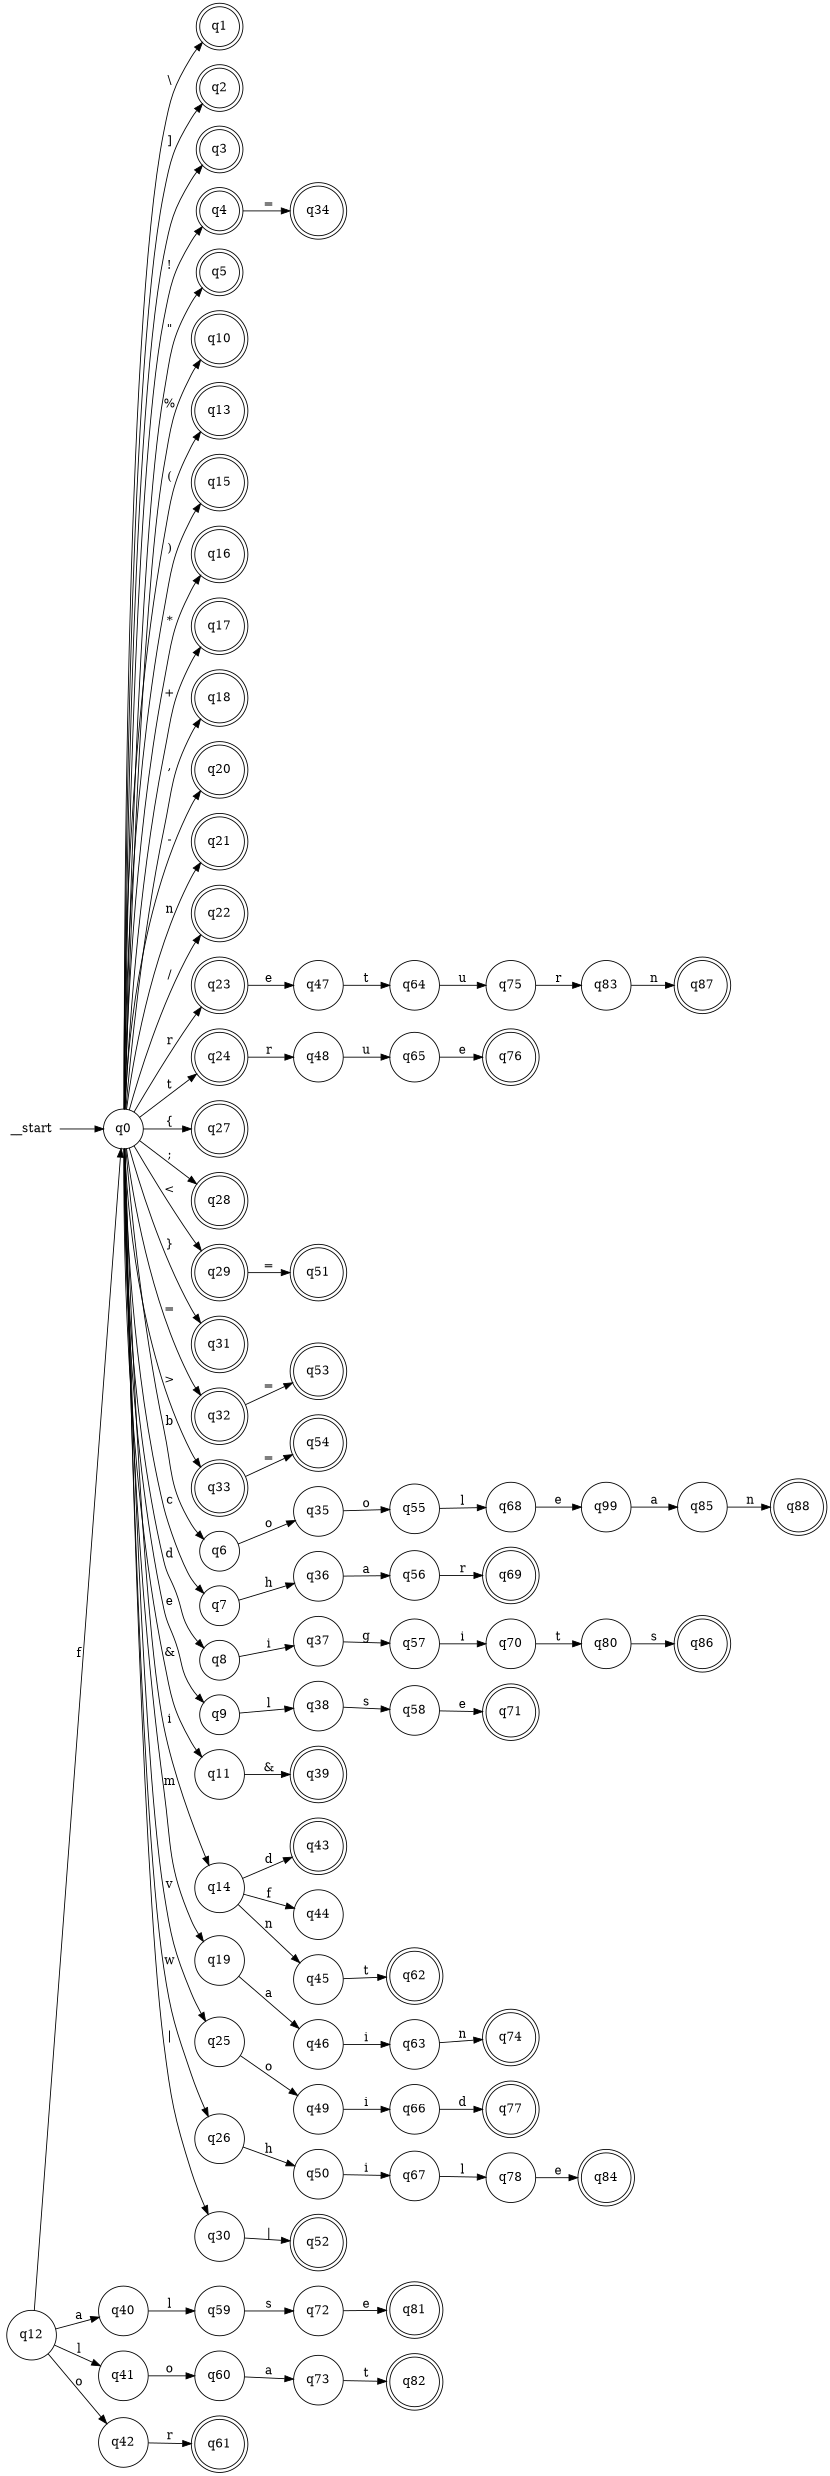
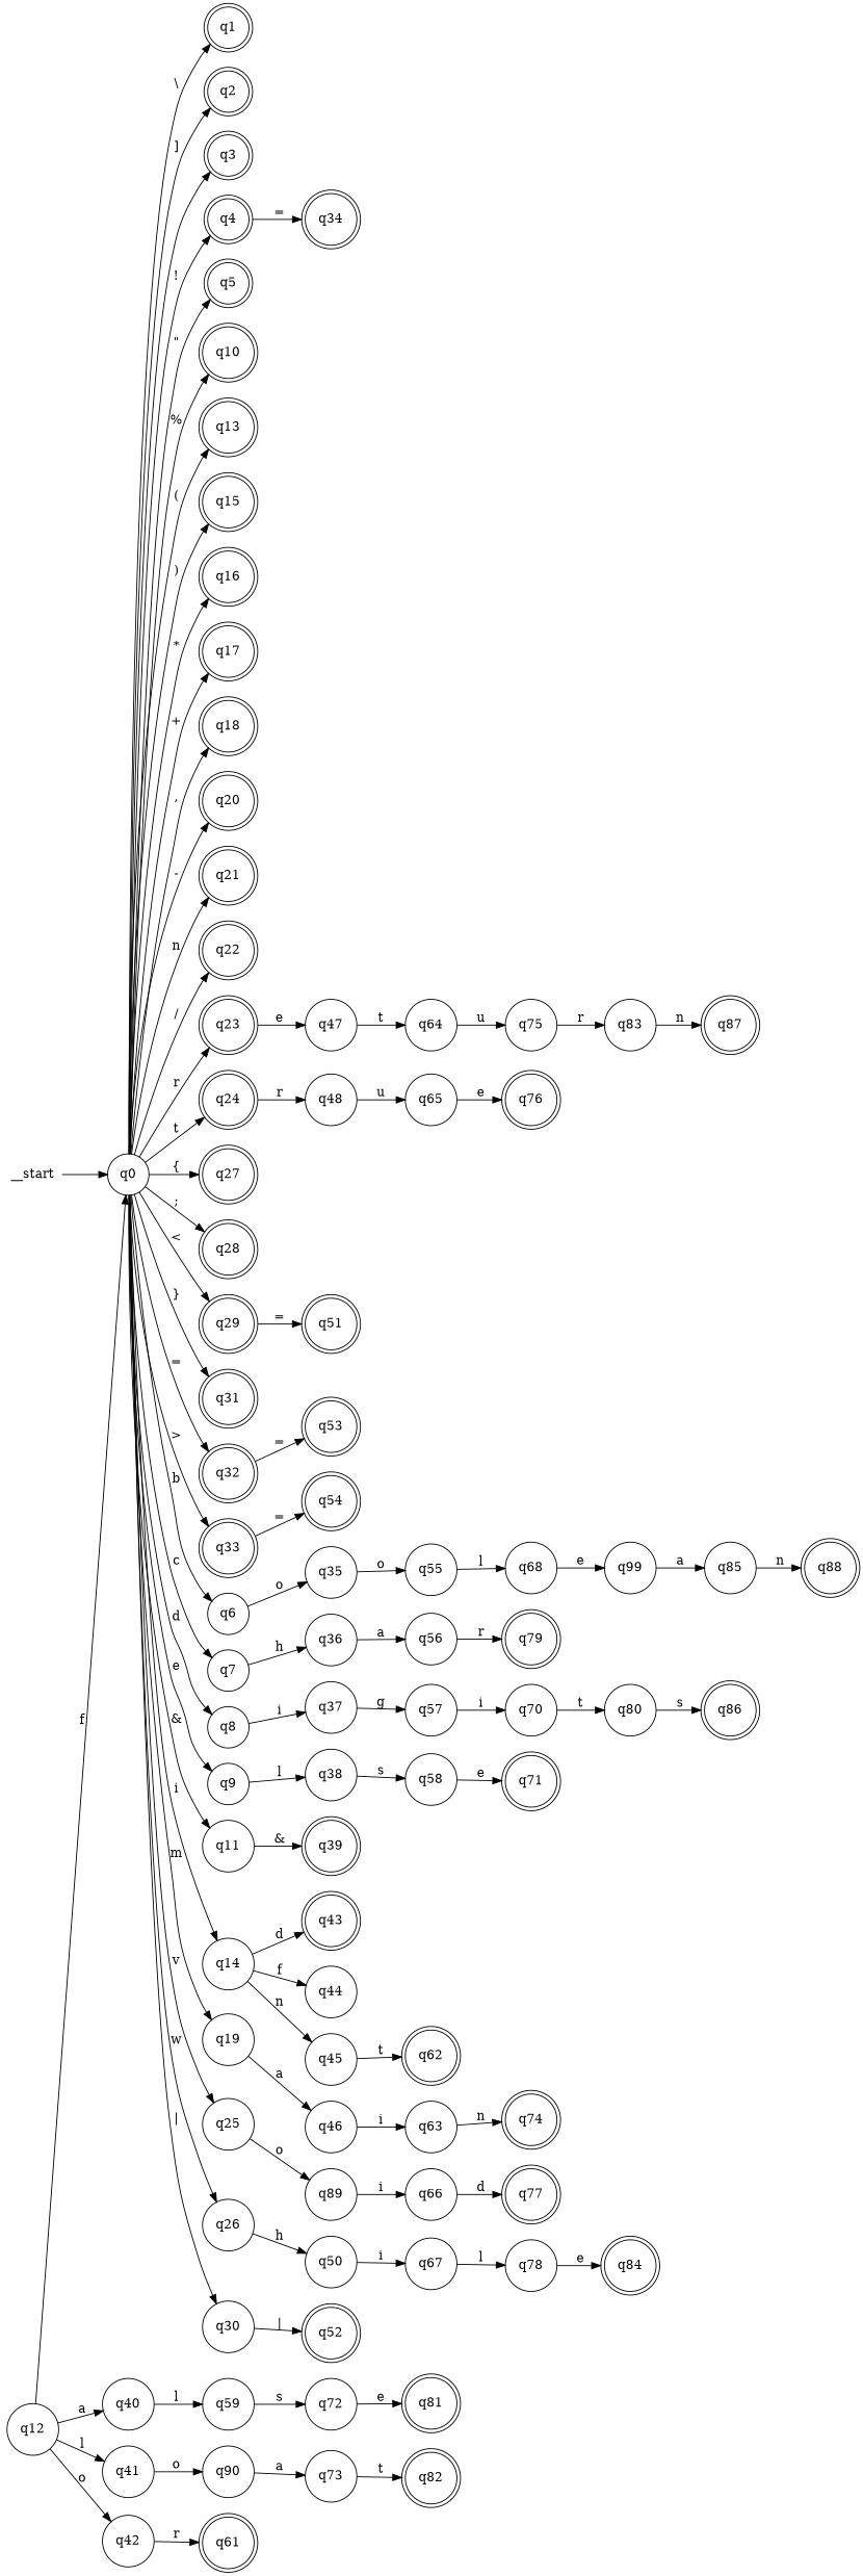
  digraph {
    rankdir=LR
    node [shape=circle]
    __start [shape=none]
    n2 [label=q0]
    n3 [label=q1 shape=doublecircle]
    n4 [label=q2 shape=doublecircle]
    n5 [label=q3 shape=doublecircle]
    n6 [label=q4 shape=doublecircle]
    n7 [label=q5 shape=doublecircle]
    n8 [label=q10 shape=doublecircle]
    n9 [label=q13 shape=doublecircle]
    n10 [label=q15 shape=doublecircle]
    n11 [label=q16 shape=doublecircle]
    n12 [label=q17 shape=doublecircle]
    n13 [label=q18 shape=doublecircle]
    n14 [label=q20 shape=doublecircle]
    n15 [label=q21 shape=doublecircle]
    n16 [label=q22 shape=doublecircle]
    n17 [label=q23 shape=doublecircle]
    n18 [label=q24 shape=doublecircle]
    n19 [label=q27 shape=doublecircle]
    n20 [label=q28 shape=doublecircle]
    n21 [label=q29 shape=doublecircle]
    n22 [label=q31 shape=doublecircle]
    n23 [label=q32 shape=doublecircle]
    n24 [label=q33 shape=doublecircle]
    n25 [label=q6]
    n26 [label=q7]
    n27 [label=q8]
    n28 [label=q9]
    n29 [label=q11]
    n30 [label=q14]
    n31 [label=q19]
    n32 [label=q25]
    n33 [label=q26]
    n34 [label=q30]
    n35 [label=q34 shape=doublecircle]
    n36 [label=q47]
    n37 [label=q48]
    n38 [label=q51 shape=doublecircle]
    n39 [label=q53 shape=doublecircle]
    n40 [label=q54 shape=doublecircle]
    n41 [label=q35]
    n42 [label=q36]
    n43 [label=q37]
    n44 [label=q38]
    n45 [label=q39 shape=doublecircle]
    n46 [label=q12]
    n47 [label=q40]
    n48 [label=q41]
    n49 [label=q42]
    n50 [label=q43 shape=doublecircle]
    n51 [label=q44]
    n52 [label=q45]
    n53 [label=q46]
-   n54 [label=q49]
+   n54 [label=q89]
    n55 [label=q50]
    n56 [label=q52 shape=doublecircle]
-   n57 [label=q69 shape=doublecircle]
+   n57 [label=q79 shape=doublecircle]
    n58 [label=q71 shape=doublecircle]
    n59 [label=q74 shape=doublecircle]
    n60 [label=q76 shape=doublecircle]
    n61 [label=q77 shape=doublecircle]
    n62 [label=q81 shape=doublecircle]
    n63 [label=q82 shape=doublecircle]
    n64 [label=q84 shape=doublecircle]
    n65 [label=q86 shape=doublecircle]
    n66 [label=q64]
    n67 [label=q87 shape=doublecircle]
    n68 [label=q65]
    n69 [label=q88 shape=doublecircle]
    n70 [label=q61 shape=doublecircle]
    n71 [label=q62 shape=doublecircle]
    n72 [label=q55]
    n73 [label=q56]
    n74 [label=q57]
    n75 [label=q58]
    n76 [label=q59]
-   n77 [label=q60]
+   n77 [label=q90]
    n78 [label=q63]
    n79 [label=q66]
    n80 [label=q67]
    n81 [label=q68]
    n82 [label=q70]
    n83 [label=q72]
    n84 [label=q73]
    n85 [label=q75]
    n86 [label=q78]
    n87 [label=q99]
    n88 [label=q80]
    n89 [label=q83]
    n90 [label=q85]
    __start -> n2
    n2 -> n3 [label="\\"]
    n2 -> n4 [label="]"]
    n2 -> n5 [label=" "]
    n2 -> n6 [label="!"]
    n2 -> n7 [label="\""]
    n2 -> n8 [label="%"]
    n2 -> n9 [label="("]
    n2 -> n10 [label=")"]
    n2 -> n11 [label="*"]
    n2 -> n12 [label="+"]
    n2 -> n13 [label=","]
    n2 -> n14 [label="-"]
    n2 -> n15 [label=n]
    n2 -> n16 [label="/"]
    n2 -> n17 [label=r]
    n2 -> n18 [label=t]
    n2 -> n19 [label="{"]
    n2 -> n20 [label=";"]
    n2 -> n21 [label="<"]
    n2 -> n22 [label="}"]
    n2 -> n23 [label="="]
    n2 -> n24 [label=">"]
    n2 -> n25 [label=b]
    n2 -> n26 [label=c]
    n2 -> n27 [label=d]
    n2 -> n28 [label=e]
    n2 -> n29 [label="&"]
    n2 -> n30 [label=i]
    n2 -> n31 [label=m]
    n2 -> n32 [label=v]
    n2 -> n33 [label=w]
    n2 -> n34 [label="|"]
    n6 -> n35 [label="="]
    n17 -> n36 [label=e]
    n18 -> n37 [label=r]
    n21 -> n38 [label="="]
    n23 -> n39 [label="="]
    n24 -> n40 [label="="]
    n25 -> n41 [label=o]
    n26 -> n42 [label=h]
    n27 -> n43 [label=i]
    n28 -> n44 [label=l]
    n29 -> n45 [label="&"]
    n30 -> n50 [label=d]
    n30 -> n51 [label=f]
    n30 -> n52 [label=n]
    n31 -> n53 [label=a]
    n32 -> n54 [label=o]
    n33 -> n55 [label=h]
    n34 -> n56 [label="|"]
    n36 -> n66 [label=t]
    n37 -> n68 [label=u]
    n41 -> n72 [label=o]
    n42 -> n73 [label=a]
    n43 -> n74 [label=g]
    n44 -> n75 [label=s]
    n46 -> n2 [label=f]
    n46 -> n47 [label=a]
    n46 -> n48 [label=l]
    n46 -> n49 [label=o]
    n47 -> n76 [label=l]
    n48 -> n77 [label=o]
    n49 -> n70 [label=r]
    n52 -> n71 [label=t]
    n53 -> n78 [label=i]
    n54 -> n79 [label=i]
    n55 -> n80 [label=i]
    n66 -> n85 [label=u]
    n68 -> n60 [label=e]
    n72 -> n81 [label=l]
    n73 -> n57 [label=r]
    n74 -> n82 [label=i]
    n75 -> n58 [label=e]
    n76 -> n83 [label=s]
    n77 -> n84 [label=a]
    n78 -> n59 [label=n]
    n79 -> n61 [label=d]
    n80 -> n86 [label=l]
    n81 -> n87 [label=e]
    n82 -> n88 [label=t]
    n83 -> n62 [label=e]
    n84 -> n63 [label=t]
    n85 -> n89 [label=r]
    n86 -> n64 [label=e]
    n87 -> n90 [label=a]
    n88 -> n65 [label=s]
    n89 -> n67 [label=n]
    n90 -> n69 [label=n]
  }
